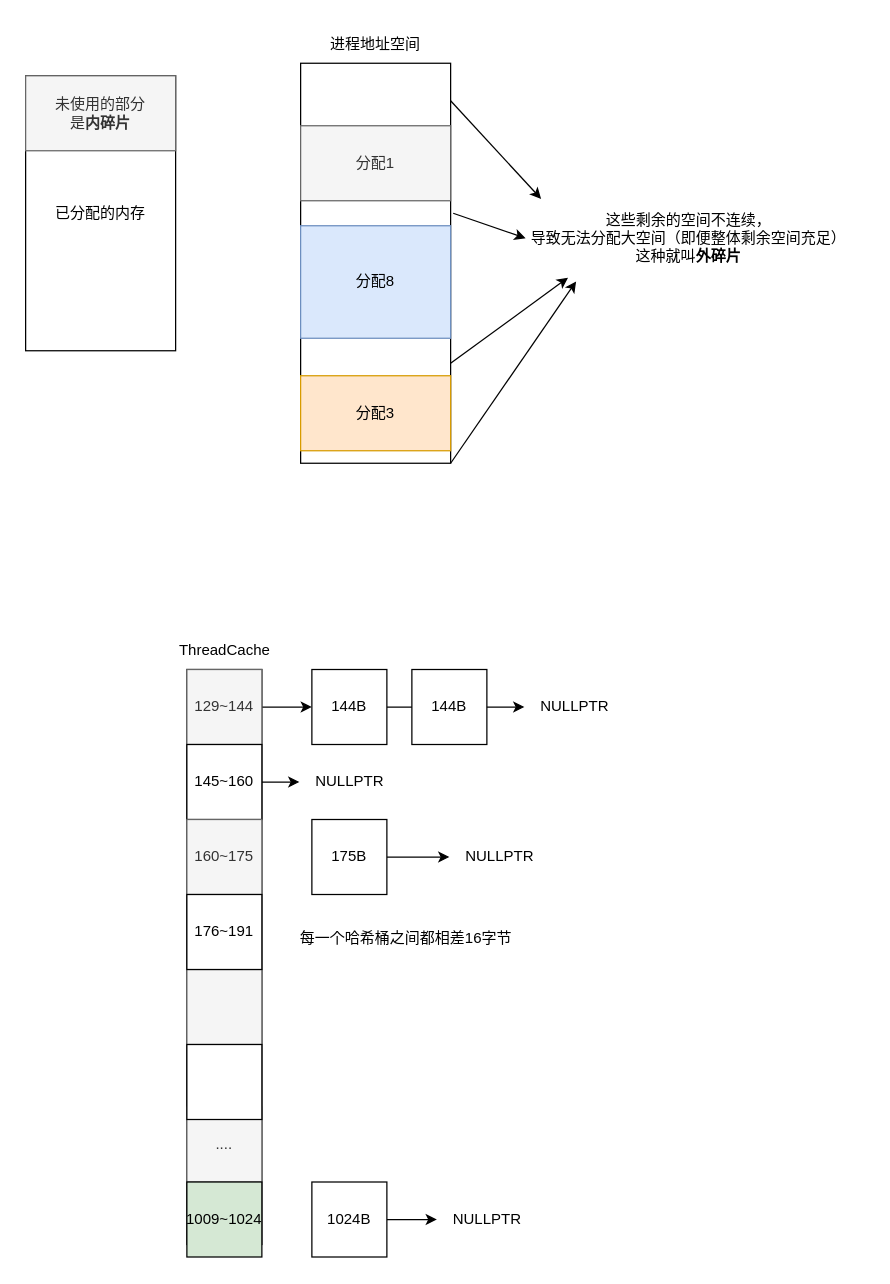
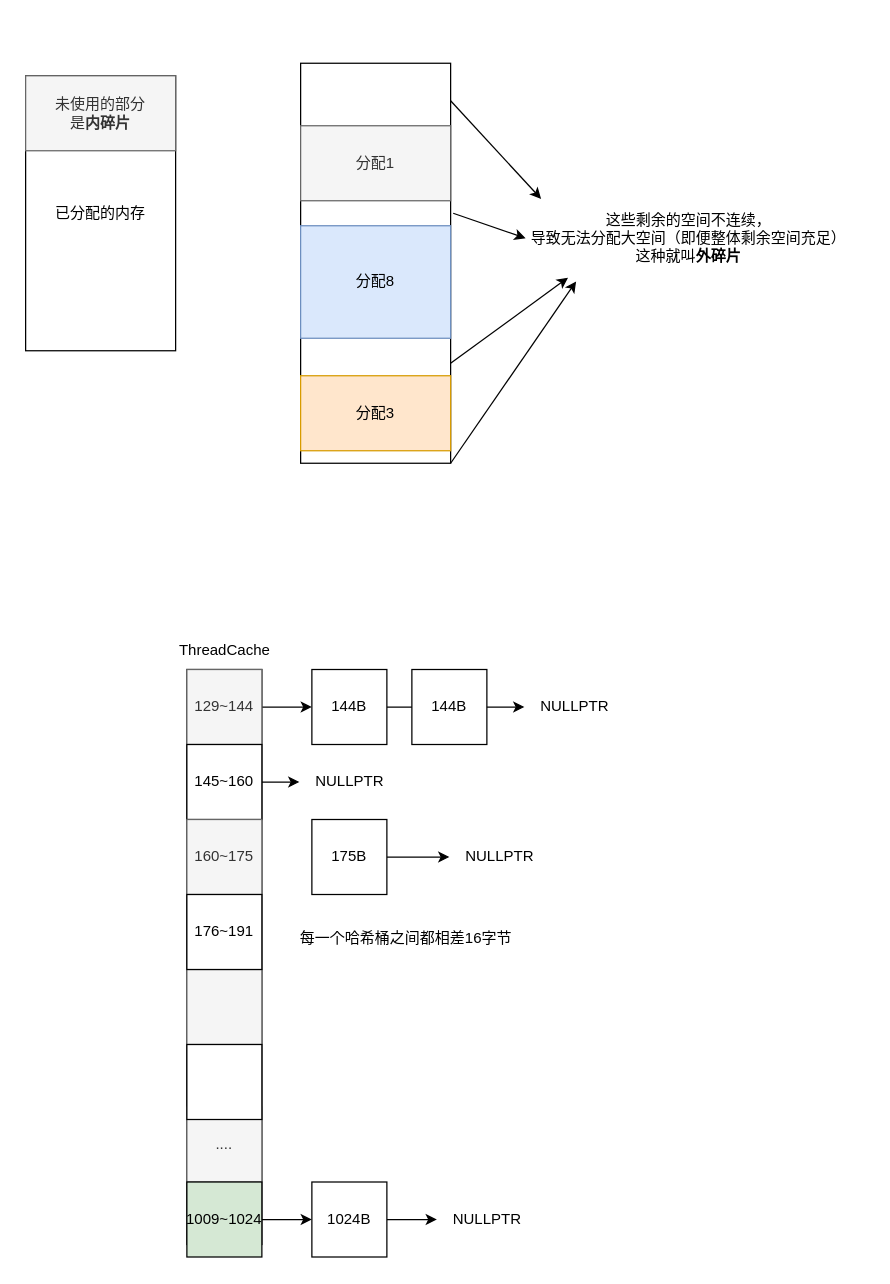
  <mxCell id="0" />
  <mxCell id="1" parent="0" />
  <mxCell id="2" value="已分配的内存" style="rounded=0;whiteSpace=wrap;html=1;" parent="1" vertex="1"><mxGeometry x="20" y="60" width="120" height="220" as="geometry" /></mxCell>
  <mxCell id="3" value="" style="endArrow=none;html=1;rounded=0;entryX=1;entryY=0.25;entryDx=0;entryDy=0;exitX=0;exitY=0.25;exitDx=0;exitDy=0;" parent="1" source="2" target="2" edge="1"><mxGeometry width="50" height="50" relative="1" as="geometry"><mxPoint x="40" y="100" as="sourcePoint" /><mxPoint x="90" y="50" as="targetPoint" /></mxGeometry></mxCell>
  <mxCell id="4" value="" style="rounded=0;whiteSpace=wrap;html=1;" parent="1" vertex="1"><mxGeometry x="240" y="50" width="120" height="320" as="geometry" /></mxCell>
- <mxCell id="5" value="进程地址空间" style="text;html=1;align=center;verticalAlign=middle;whiteSpace=wrap;rounded=0;" parent="1" vertex="1"><mxGeometry x="250" y="20" width="100" height="30" as="geometry" /></mxCell>
  <mxCell id="6" value="分配1" style="rounded=0;whiteSpace=wrap;html=1;fillColor=#f5f5f5;fontColor=#333333;strokeColor=#666666;" parent="1" vertex="1"><mxGeometry x="240" y="100" width="120" height="60" as="geometry" /></mxCell>
  <mxCell id="7" value="分配8" style="rounded=0;whiteSpace=wrap;html=1;fillColor=#dae8fc;strokeColor=#6c8ebf;" parent="1" vertex="1"><mxGeometry x="240" y="180" width="120" height="90" as="geometry" /></mxCell>
  <mxCell id="8" value="分配3" style="rounded=0;whiteSpace=wrap;html=1;fillColor=#ffe6cc;strokeColor=#d79b00;" parent="1" vertex="1"><mxGeometry x="240" y="300" width="120" height="60" as="geometry" /></mxCell>
  <mxCell id="9" value="" style="endArrow=classic;html=1;rounded=0;entryX=0.08;entryY=-0.025;entryDx=0;entryDy=0;entryPerimeter=0;" parent="1" target="10" edge="1"><mxGeometry width="50" height="50" relative="1" as="geometry"><mxPoint x="360" y="80" as="sourcePoint" /><mxPoint x="430" y="160" as="targetPoint" /></mxGeometry></mxCell>
  <mxCell id="10" value="这些剩余的空间不连续，&lt;br&gt;导致无法分配大空间（即便整体剩余空间充足）&lt;br&gt;这种就叫&lt;b&gt;外碎片&lt;/b&gt;" style="text;html=1;align=center;verticalAlign=middle;resizable=0;points=[];autosize=1;strokeColor=none;fillColor=none;" parent="1" vertex="1"><mxGeometry x="410" y="160" width="280" height="60" as="geometry" /></mxCell>
  <mxCell id="11" value="" style="endArrow=classic;html=1;rounded=0;exitX=1.017;exitY=0.375;exitDx=0;exitDy=0;exitPerimeter=0;" parent="1" source="4" edge="1"><mxGeometry width="50" height="50" relative="1" as="geometry"><mxPoint x="360" y="180" as="sourcePoint" /><mxPoint x="420" y="190" as="targetPoint" /></mxGeometry></mxCell>
  <mxCell id="12" value="" style="endArrow=classic;html=1;rounded=0;entryX=0.157;entryY=1.025;entryDx=0;entryDy=0;entryPerimeter=0;" parent="1" target="10" edge="1"><mxGeometry width="50" height="50" relative="1" as="geometry"><mxPoint x="360" y="290" as="sourcePoint" /><mxPoint x="410" y="240" as="targetPoint" /></mxGeometry></mxCell>
  <mxCell id="13" value="" style="endArrow=classic;html=1;rounded=0;entryX=0.18;entryY=1.075;entryDx=0;entryDy=0;entryPerimeter=0;" parent="1" target="10" edge="1"><mxGeometry width="50" height="50" relative="1" as="geometry"><mxPoint x="360" y="370" as="sourcePoint" /><mxPoint x="410" y="320" as="targetPoint" /></mxGeometry></mxCell>
  <mxCell id="14" value="未使用的部分&lt;br style=&quot;border-color: var(--border-color);&quot;&gt;是&lt;b&gt;内碎片&lt;/b&gt;" style="rounded=0;whiteSpace=wrap;html=1;fillColor=#f5f5f5;fontColor=#333333;strokeColor=#666666;" parent="1" vertex="1"><mxGeometry x="20" y="60" width="120" height="60" as="geometry" /></mxCell>
  <mxCell id="15" value="" style="rounded=0;whiteSpace=wrap;html=1;" parent="1" vertex="1"><mxGeometry x="149" y="535" width="60" height="460" as="geometry" /></mxCell>
  <mxCell id="16" value="" style="edgeStyle=orthogonalEdgeStyle;rounded=0;orthogonalLoop=1;jettySize=auto;html=1;" parent="1" source="17" target="26" edge="1"><mxGeometry relative="1" as="geometry" /></mxCell>
  <mxCell id="17" value="129~144" style="rounded=0;whiteSpace=wrap;html=1;fillColor=#f5f5f5;fontColor=#333333;strokeColor=#666666;" parent="1" vertex="1"><mxGeometry x="149" y="535" width="60" height="60" as="geometry" /></mxCell>
  <mxCell id="18" value="" style="edgeStyle=orthogonalEdgeStyle;rounded=0;orthogonalLoop=1;jettySize=auto;html=1;" parent="1" source="19" target="30" edge="1"><mxGeometry relative="1" as="geometry" /></mxCell>
  <mxCell id="19" value="145~160" style="rounded=0;whiteSpace=wrap;html=1;" parent="1" vertex="1"><mxGeometry x="149" y="595" width="60" height="60" as="geometry" /></mxCell>
  <mxCell id="20" value="" style="rounded=0;whiteSpace=wrap;html=1;fillColor=#f5f5f5;fontColor=#333333;strokeColor=#666666;" parent="1" vertex="1"><mxGeometry x="149" y="775" width="60" height="60" as="geometry" /></mxCell>
  <mxCell id="21" value="...." style="rounded=0;whiteSpace=wrap;html=1;fillColor=#f5f5f5;fontColor=#333333;strokeColor=#666666;" parent="1" vertex="1"><mxGeometry x="149" y="885" width="60" height="60" as="geometry" /></mxCell>
  <mxCell id="22" value="160~175" style="rounded=0;whiteSpace=wrap;html=1;fillColor=#f5f5f5;fontColor=#333333;strokeColor=#666666;" parent="1" vertex="1"><mxGeometry x="149" y="655" width="60" height="60" as="geometry" /></mxCell>
  <mxCell id="23" value="176~191" style="rounded=0;whiteSpace=wrap;html=1;" parent="1" vertex="1"><mxGeometry x="149" y="715" width="60" height="60" as="geometry" /></mxCell>
  <mxCell id="24" value="" style="rounded=0;whiteSpace=wrap;html=1;" parent="1" vertex="1"><mxGeometry x="149" y="835" width="60" height="60" as="geometry" /></mxCell>
  <mxCell id="25" value="" style="edgeStyle=orthogonalEdgeStyle;rounded=0;orthogonalLoop=1;jettySize=auto;html=1;" parent="1" source="26" target="31" edge="1"><mxGeometry relative="1" as="geometry" /></mxCell>
  <mxCell id="26" value="144B" style="rounded=0;whiteSpace=wrap;html=1;" parent="1" vertex="1"><mxGeometry x="249" y="535" width="60" height="60" as="geometry" /></mxCell>
  <mxCell id="27" value="144B" style="rounded=0;whiteSpace=wrap;html=1;" parent="1" vertex="1"><mxGeometry x="329" y="535" width="60" height="60" as="geometry" /></mxCell>
  <mxCell id="28" value="" style="edgeStyle=orthogonalEdgeStyle;rounded=0;orthogonalLoop=1;jettySize=auto;html=1;" parent="1" source="29" target="32" edge="1"><mxGeometry relative="1" as="geometry" /></mxCell>
  <mxCell id="29" value="175B" style="rounded=0;whiteSpace=wrap;html=1;" parent="1" vertex="1"><mxGeometry x="249" y="655" width="60" height="60" as="geometry" /></mxCell>
  <mxCell id="30" value="NULLPTR" style="text;html=1;align=center;verticalAlign=middle;resizable=0;points=[];autosize=1;strokeColor=none;fillColor=none;" parent="1" vertex="1"><mxGeometry x="239" y="610" width="80" height="30" as="geometry" /></mxCell>
  <mxCell id="31" value="NULLPTR" style="text;html=1;align=center;verticalAlign=middle;resizable=0;points=[];autosize=1;strokeColor=none;fillColor=none;" parent="1" vertex="1"><mxGeometry x="419" y="550" width="80" height="30" as="geometry" /></mxCell>
  <mxCell id="32" value="NULLPTR" style="text;html=1;align=center;verticalAlign=middle;resizable=0;points=[];autosize=1;strokeColor=none;fillColor=none;" parent="1" vertex="1"><mxGeometry x="359" y="670" width="80" height="30" as="geometry" /></mxCell>
  <mxCell id="33" value="ThreadCache" style="text;html=1;align=center;verticalAlign=middle;resizable=0;points=[];autosize=1;strokeColor=none;fillColor=none;" parent="1" vertex="1"><mxGeometry x="129" y="505" width="100" height="30" as="geometry" /></mxCell>
+ <mxCell id="34" value="" style="edgeStyle=orthogonalEdgeStyle;rounded=0;orthogonalLoop=1;jettySize=auto;html=1;" edge="1" parent="1" source="35" target="38"><mxGeometry relative="1" as="geometry" /></mxCell>
  <mxCell id="35" value="1009~1024" style="rounded=0;whiteSpace=wrap;html=1;fillColor=#d5e8d4;" parent="1" vertex="1"><mxGeometry x="149" y="945" width="60" height="60" as="geometry" /></mxCell>
  <mxCell id="36" value="每一个哈希桶之间都相差16字节" style="text;html=1;align=center;verticalAlign=middle;resizable=0;points=[];autosize=1;strokeColor=none;fillColor=none;" vertex="1" parent="1"><mxGeometry x="229" y="735" width="190" height="30" as="geometry" /></mxCell>
  <mxCell id="37" value="" style="edgeStyle=orthogonalEdgeStyle;rounded=0;orthogonalLoop=1;jettySize=auto;html=1;" edge="1" parent="1" source="38" target="39"><mxGeometry relative="1" as="geometry" /></mxCell>
  <mxCell id="38" value="1024B" style="rounded=0;whiteSpace=wrap;html=1;" vertex="1" parent="1"><mxGeometry x="249" y="945" width="60" height="60" as="geometry" /></mxCell>
  <mxCell id="39" value="NULLPTR" style="text;html=1;align=center;verticalAlign=middle;resizable=0;points=[];autosize=1;strokeColor=none;fillColor=none;" vertex="1" parent="1"><mxGeometry x="349" y="960" width="80" height="30" as="geometry" /></mxCell>
